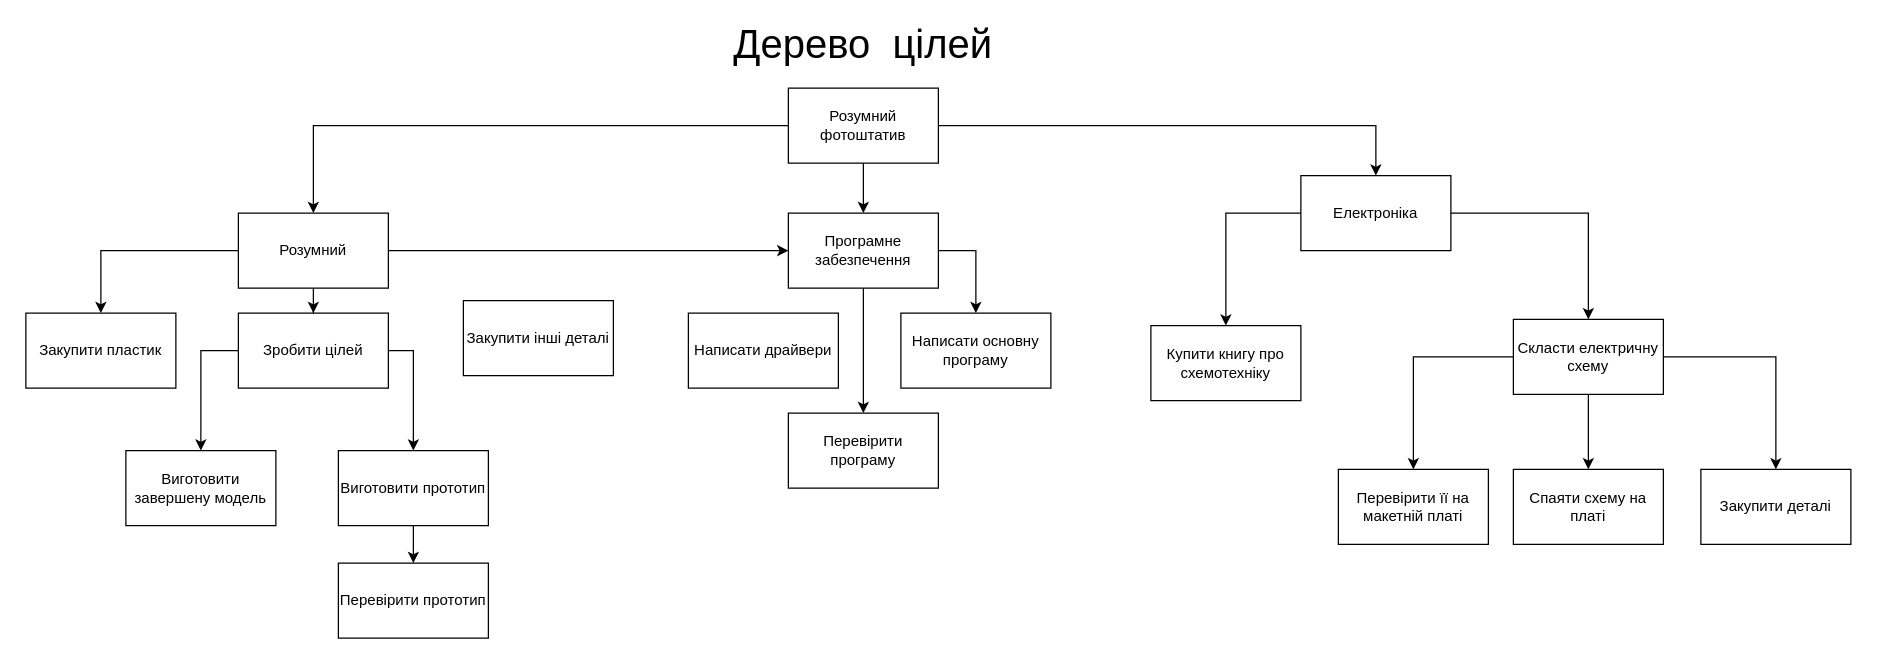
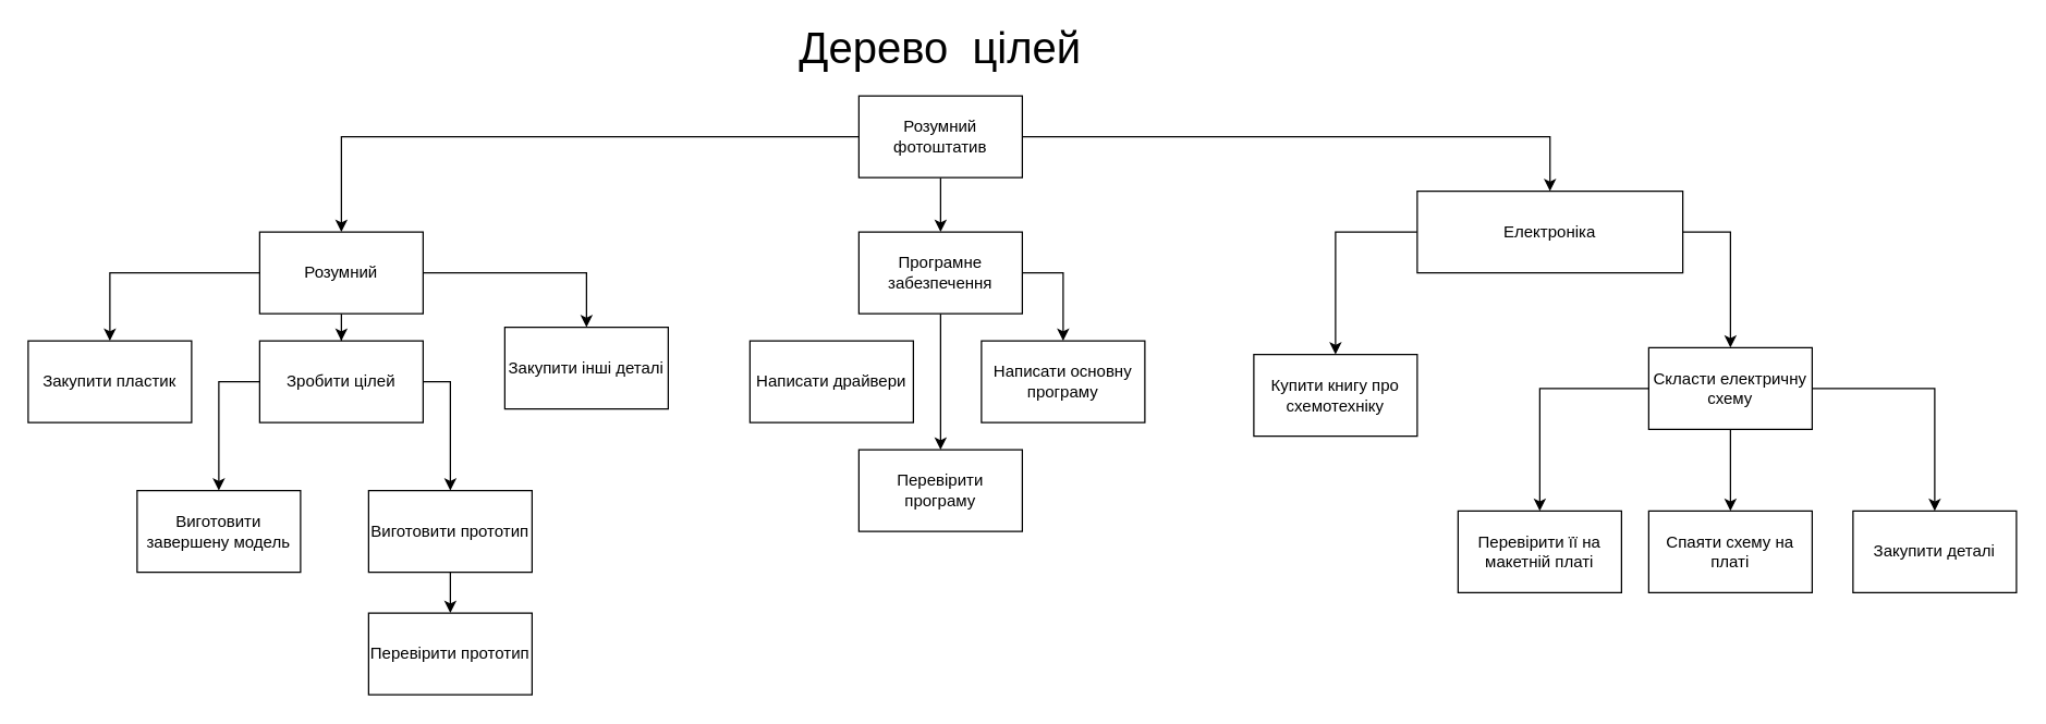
  <mxCell id="0" />
  <mxCell id="1" parent="0" />
  <mxCell id="2" value="Дерево&amp;nbsp; цілей&lt;br style=&quot;font-size: 32px;&quot;&gt;" style="text;html=1;strokeColor=none;fillColor=none;align=center;verticalAlign=middle;whiteSpace=wrap;rounded=0;fontSize=32;" parent="1" vertex="1"><mxGeometry x="550" y="20" width="280" height="30" as="geometry" /></mxCell>
  <mxCell id="3" style="edgeStyle=orthogonalEdgeStyle;rounded=0;orthogonalLoop=1;jettySize=auto;html=1;exitX=0.5;exitY=1;exitDx=0;exitDy=0;" parent="1" source="6" target="21" edge="1"><mxGeometry relative="1" as="geometry" /></mxCell>
  <mxCell id="4" style="edgeStyle=orthogonalEdgeStyle;rounded=0;orthogonalLoop=1;jettySize=auto;html=1;entryX=0.5;entryY=0;entryDx=0;entryDy=0;" edge="1" parent="1" source="6" target="33"><mxGeometry relative="1" as="geometry" /></mxCell>
- <mxCell id="5" style="edgeStyle=orthogonalEdgeStyle;rounded=0;orthogonalLoop=1;jettySize=auto;html=1;exitX=1;exitY=0.5;exitDx=0;exitDy=0;" edge="1" parent="1" source="6" target="13"><mxGeometry relative="1" as="geometry" /></mxCell>
+ <mxCell id="5" style="edgeStyle=orthogonalEdgeStyle;rounded=0;orthogonalLoop=1;jettySize=auto;html=1;exitX=1;exitY=0.5;exitDx=0;exitDy=0;" edge="1" parent="1" source="6" target="34"><mxGeometry relative="1" as="geometry" /></mxCell>
  <mxCell id="6" value="Розумний" style="rounded=0;whiteSpace=wrap;html=1;" parent="1" vertex="1"><mxGeometry x="190" y="170" width="120" height="60" as="geometry" /></mxCell>
  <mxCell id="7" style="edgeStyle=orthogonalEdgeStyle;rounded=0;orthogonalLoop=1;jettySize=auto;html=1;entryX=0.5;entryY=0;entryDx=0;entryDy=0;" parent="1" source="10" target="6" edge="1"><mxGeometry relative="1" as="geometry" /></mxCell>
  <mxCell id="8" style="edgeStyle=orthogonalEdgeStyle;rounded=0;orthogonalLoop=1;jettySize=auto;html=1;exitX=1;exitY=0.5;exitDx=0;exitDy=0;entryX=0.5;entryY=0;entryDx=0;entryDy=0;" parent="1" source="10" target="16" edge="1"><mxGeometry relative="1" as="geometry" /></mxCell>
  <mxCell id="9" style="edgeStyle=orthogonalEdgeStyle;rounded=0;orthogonalLoop=1;jettySize=auto;html=1;exitX=0.5;exitY=1;exitDx=0;exitDy=0;" parent="1" source="10" target="13" edge="1"><mxGeometry relative="1" as="geometry" /></mxCell>
  <mxCell id="10" value="Розумний фотоштатив" style="rounded=0;whiteSpace=wrap;html=1;" parent="1" vertex="1"><mxGeometry x="630" y="70" width="120" height="60" as="geometry" /></mxCell>
  <mxCell id="11" style="edgeStyle=orthogonalEdgeStyle;rounded=0;orthogonalLoop=1;jettySize=auto;html=1;exitX=1;exitY=0.5;exitDx=0;exitDy=0;entryX=0.5;entryY=0;entryDx=0;entryDy=0;" edge="1" parent="1" source="13" target="23"><mxGeometry relative="1" as="geometry" /></mxCell>
  <mxCell id="12" style="edgeStyle=orthogonalEdgeStyle;rounded=0;orthogonalLoop=1;jettySize=auto;html=1;exitX=0.5;exitY=1;exitDx=0;exitDy=0;" edge="1" parent="1" source="13" target="31"><mxGeometry relative="1" as="geometry" /></mxCell>
  <mxCell id="13" value="Програмне забезпечення" style="rounded=0;whiteSpace=wrap;html=1;" parent="1" vertex="1"><mxGeometry x="630" y="170" width="120" height="60" as="geometry" /></mxCell>
  <mxCell id="14" style="edgeStyle=orthogonalEdgeStyle;rounded=0;orthogonalLoop=1;jettySize=auto;html=1;exitX=0;exitY=0.5;exitDx=0;exitDy=0;" edge="1" parent="1" source="16" target="36"><mxGeometry relative="1" as="geometry" /></mxCell>
  <mxCell id="15" style="edgeStyle=orthogonalEdgeStyle;rounded=0;orthogonalLoop=1;jettySize=auto;html=1;exitX=1;exitY=0.5;exitDx=0;exitDy=0;entryX=0.5;entryY=0;entryDx=0;entryDy=0;" edge="1" parent="1" source="16" target="27"><mxGeometry relative="1" as="geometry" /></mxCell>
- <mxCell id="16" value="Електроніка" style="rounded=0;whiteSpace=wrap;html=1;" parent="1" vertex="1"><mxGeometry x="1040" y="140" width="120" height="60" as="geometry" /></mxCell>
+ <mxCell id="16" value="Електроніка" style="rounded=0;whiteSpace=wrap;html=1;" parent="1" vertex="1"><mxGeometry x="1040" y="140" width="195" height="60" as="geometry" /></mxCell>
  <mxCell id="17" style="edgeStyle=orthogonalEdgeStyle;rounded=0;orthogonalLoop=1;jettySize=auto;html=1;exitX=0.5;exitY=1;exitDx=0;exitDy=0;" edge="1" parent="1" source="18" target="29"><mxGeometry relative="1" as="geometry" /></mxCell>
  <mxCell id="18" value="Виготовити прототип" style="rounded=0;whiteSpace=wrap;html=1;" parent="1" vertex="1"><mxGeometry x="270" y="360" width="120" height="60" as="geometry" /></mxCell>
  <mxCell id="19" style="edgeStyle=orthogonalEdgeStyle;rounded=0;orthogonalLoop=1;jettySize=auto;html=1;exitX=0;exitY=0.5;exitDx=0;exitDy=0;" edge="1" parent="1" source="21" target="30"><mxGeometry relative="1" as="geometry" /></mxCell>
  <mxCell id="20" style="edgeStyle=orthogonalEdgeStyle;rounded=0;orthogonalLoop=1;jettySize=auto;html=1;exitX=1;exitY=0.5;exitDx=0;exitDy=0;entryX=0.5;entryY=0;entryDx=0;entryDy=0;" edge="1" parent="1" source="21" target="18"><mxGeometry relative="1" as="geometry" /></mxCell>
  <mxCell id="21" value="Зробити цілей" style="rounded=0;whiteSpace=wrap;html=1;" parent="1" vertex="1"><mxGeometry x="190" y="250" width="120" height="60" as="geometry" /></mxCell>
  <mxCell id="22" value="Написати драйвери" style="rounded=0;whiteSpace=wrap;html=1;" parent="1" vertex="1"><mxGeometry x="550" y="250" width="120" height="60" as="geometry" /></mxCell>
  <mxCell id="23" value="Написати основну програму" style="rounded=0;whiteSpace=wrap;html=1;" parent="1" vertex="1"><mxGeometry x="720" y="250" width="120" height="60" as="geometry" /></mxCell>
  <mxCell id="24" style="edgeStyle=orthogonalEdgeStyle;rounded=0;orthogonalLoop=1;jettySize=auto;html=1;exitX=0;exitY=0.5;exitDx=0;exitDy=0;" edge="1" parent="1" source="27" target="35"><mxGeometry relative="1" as="geometry" /></mxCell>
  <mxCell id="25" style="edgeStyle=orthogonalEdgeStyle;rounded=0;orthogonalLoop=1;jettySize=auto;html=1;exitX=1;exitY=0.5;exitDx=0;exitDy=0;" edge="1" parent="1" source="27" target="32"><mxGeometry relative="1" as="geometry" /></mxCell>
  <mxCell id="26" style="edgeStyle=orthogonalEdgeStyle;rounded=0;orthogonalLoop=1;jettySize=auto;html=1;exitX=0.5;exitY=1;exitDx=0;exitDy=0;entryX=0.5;entryY=0;entryDx=0;entryDy=0;" edge="1" parent="1" source="27" target="28"><mxGeometry relative="1" as="geometry" /></mxCell>
  <mxCell id="27" value="Скласти електричну схему" style="rounded=0;whiteSpace=wrap;html=1;" parent="1" vertex="1"><mxGeometry x="1210" y="255" width="120" height="60" as="geometry" /></mxCell>
  <mxCell id="28" value="Спаяти схему на платі" style="rounded=0;whiteSpace=wrap;html=1;" parent="1" vertex="1"><mxGeometry x="1210" y="375" width="120" height="60" as="geometry" /></mxCell>
  <mxCell id="29" value="Перевірити прототип" style="rounded=0;whiteSpace=wrap;html=1;" parent="1" vertex="1"><mxGeometry x="270" y="450" width="120" height="60" as="geometry" /></mxCell>
  <mxCell id="30" value="Виготовити завершену модель" style="rounded=0;whiteSpace=wrap;html=1;" parent="1" vertex="1"><mxGeometry x="100" y="360" width="120" height="60" as="geometry" /></mxCell>
  <mxCell id="31" value="Перевірити програму" style="rounded=0;whiteSpace=wrap;html=1;" vertex="1" parent="1"><mxGeometry x="630" y="330" width="120" height="60" as="geometry" /></mxCell>
  <mxCell id="32" value="Закупити деталі" style="rounded=0;whiteSpace=wrap;html=1;" vertex="1" parent="1"><mxGeometry x="1360" y="375" width="120" height="60" as="geometry" /></mxCell>
  <mxCell id="33" value="Закупити пластик" style="rounded=0;whiteSpace=wrap;html=1;" vertex="1" parent="1"><mxGeometry x="20" y="250" width="120" height="60" as="geometry" /></mxCell>
  <mxCell id="34" value="Закупити інші деталі" style="rounded=0;whiteSpace=wrap;html=1;" vertex="1" parent="1"><mxGeometry x="370" y="240" width="120" height="60" as="geometry" /></mxCell>
  <mxCell id="35" value="Перевірити її на макетній платі" style="rounded=0;whiteSpace=wrap;html=1;" vertex="1" parent="1"><mxGeometry x="1070" y="375" width="120" height="60" as="geometry" /></mxCell>
  <mxCell id="36" value="Купити книгу про схемотехніку" style="rounded=0;whiteSpace=wrap;html=1;" vertex="1" parent="1"><mxGeometry x="920" y="260" width="120" height="60" as="geometry" /></mxCell>
